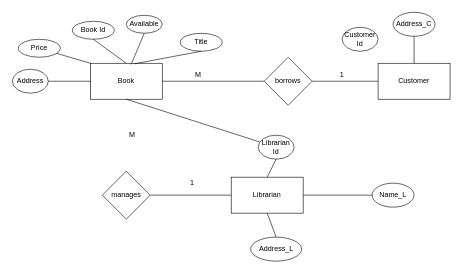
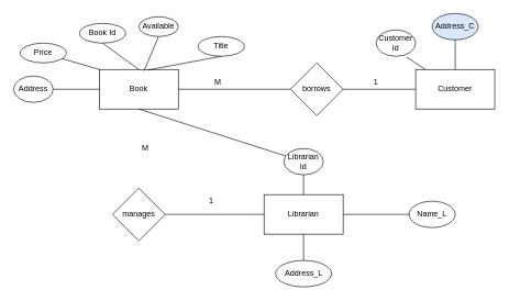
  <mxCell id="0" />
  <mxCell id="1" parent="0" />
  <mxCell id="2" value="Book" style="rounded=0;whiteSpace=wrap;html=1;" vertex="1" parent="1"><mxGeometry x="150" y="105" width="120" height="60" as="geometry" /></mxCell>
  <mxCell id="3" value="Customer" style="rounded=0;whiteSpace=wrap;html=1;" vertex="1" parent="1"><mxGeometry x="630" y="105" width="120" height="60" as="geometry" /></mxCell>
- <mxCell id="4" value="Librarian" style="rounded=0;whiteSpace=wrap;html=1;" vertex="1" parent="1"><mxGeometry x="385" y="295" width="120" height="60" as="geometry" /></mxCell>
+ <mxCell id="4" value="Librarian" style="rounded=0;whiteSpace=wrap;html=1;" vertex="1" parent="1"><mxGeometry x="400" y="295" width="120" height="60" as="geometry" /></mxCell>
  <mxCell id="5" value="manages" style="rhombus;whiteSpace=wrap;html=1;rounded=0;" vertex="1" parent="1"><mxGeometry x="170" y="285" width="80" height="80" as="geometry" /></mxCell>
  <mxCell id="6" value="" style="endArrow=none;html=1;entryX=0;entryY=0.5;entryDx=0;entryDy=0;exitX=1;exitY=0.5;exitDx=0;exitDy=0;" edge="1" parent="1" source="5" target="4"><mxGeometry width="50" height="50" relative="1" as="geometry"><mxPoint x="310" y="165" as="sourcePoint" /><mxPoint x="360" y="115" as="targetPoint" /><Array as="points" /></mxGeometry></mxCell>
  <mxCell id="7" value="" style="endArrow=none;html=1;exitX=0.5;exitY=1;exitDx=0;exitDy=0;" edge="1" parent="1" source="2" target="30"><mxGeometry width="50" height="50" relative="1" as="geometry"><mxPoint x="310" y="165" as="sourcePoint" /><mxPoint x="360" y="115" as="targetPoint" /></mxGeometry></mxCell>
  <mxCell id="8" value="1" style="text;html=1;strokeColor=none;fillColor=none;align=center;verticalAlign=middle;whiteSpace=wrap;rounded=0;" vertex="1" parent="1"><mxGeometry x="300" y="295" width="40" height="20" as="geometry" /></mxCell>
  <mxCell id="9" value="M" style="text;html=1;strokeColor=none;fillColor=none;align=center;verticalAlign=middle;whiteSpace=wrap;rounded=0;" vertex="1" parent="1"><mxGeometry x="200" y="215" width="40" height="20" as="geometry" /></mxCell>
  <mxCell id="10" value="borrows" style="rhombus;whiteSpace=wrap;html=1;rounded=0;" vertex="1" parent="1"><mxGeometry x="440" y="95" width="80" height="80" as="geometry" /></mxCell>
  <mxCell id="11" value="" style="endArrow=none;html=1;entryX=0;entryY=0.5;entryDx=0;entryDy=0;exitX=1;exitY=0.5;exitDx=0;exitDy=0;" edge="1" parent="1" source="2" target="10"><mxGeometry width="50" height="50" relative="1" as="geometry"><mxPoint x="310" y="165" as="sourcePoint" /><mxPoint x="360" y="115" as="targetPoint" /></mxGeometry></mxCell>
  <mxCell id="12" value="" style="endArrow=none;html=1;exitX=1;exitY=0.5;exitDx=0;exitDy=0;entryX=0;entryY=0.5;entryDx=0;entryDy=0;" edge="1" parent="1" source="10" target="3"><mxGeometry width="50" height="50" relative="1" as="geometry"><mxPoint x="445" y="175" as="sourcePoint" /><mxPoint x="495" y="125" as="targetPoint" /></mxGeometry></mxCell>
  <mxCell id="13" value="M" style="text;html=1;strokeColor=none;fillColor=none;align=center;verticalAlign=middle;whiteSpace=wrap;rounded=0;" vertex="1" parent="1"><mxGeometry x="310" y="115" width="40" height="20" as="geometry" /></mxCell>
  <mxCell id="14" value="1" style="text;html=1;strokeColor=none;fillColor=none;align=center;verticalAlign=middle;whiteSpace=wrap;rounded=0;" vertex="1" parent="1"><mxGeometry x="550" y="115" width="40" height="20" as="geometry" /></mxCell>
  <mxCell id="15" value="Available" style="ellipse;whiteSpace=wrap;html=1;rounded=0;" vertex="1" parent="1"><mxGeometry x="210" y="25" width="60" height="30" as="geometry" /></mxCell>
  <mxCell id="16" value="Book Id" style="ellipse;whiteSpace=wrap;html=1;" vertex="1" parent="1"><mxGeometry x="120" y="35" width="70" height="30" as="geometry" /></mxCell>
  <mxCell id="17" value="Title" style="ellipse;whiteSpace=wrap;html=1;rounded=0;" vertex="1" parent="1"><mxGeometry x="300" y="55" width="70" height="30" as="geometry" /></mxCell>
  <mxCell id="18" value="Price" style="ellipse;whiteSpace=wrap;html=1;" vertex="1" parent="1"><mxGeometry x="30" y="65" width="70" height="30" as="geometry" /></mxCell>
  <mxCell id="19" value="Customer Id" style="ellipse;whiteSpace=wrap;html=1;" vertex="1" parent="1"><mxGeometry x="570" y="45" width="60" height="40" as="geometry" /></mxCell>
  <mxCell id="20" value="Address" style="ellipse;whiteSpace=wrap;html=1;" vertex="1" parent="1"><mxGeometry x="20" y="115" width="60" height="40" as="geometry" /></mxCell>
  <mxCell id="21" value="" style="endArrow=none;html=1;" edge="1" parent="1" source="20"><mxGeometry width="50" height="50" relative="1" as="geometry"><mxPoint x="80" y="185" as="sourcePoint" /><mxPoint x="150.711" y="135" as="targetPoint" /></mxGeometry></mxCell>
  <mxCell id="22" value="" style="endArrow=none;html=1;entryX=0;entryY=0;entryDx=0;entryDy=0;" edge="1" parent="1" source="18" target="2"><mxGeometry width="50" height="50" relative="1" as="geometry"><mxPoint x="110" y="125" as="sourcePoint" /><mxPoint x="160" y="75" as="targetPoint" /></mxGeometry></mxCell>
  <mxCell id="23" value="" style="endArrow=none;html=1;exitX=0.5;exitY=1;exitDx=0;exitDy=0;entryX=0.5;entryY=0;entryDx=0;entryDy=0;" edge="1" parent="1" source="16" target="2"><mxGeometry width="50" height="50" relative="1" as="geometry"><mxPoint x="160" y="115" as="sourcePoint" /><mxPoint x="210" y="65" as="targetPoint" /></mxGeometry></mxCell>
  <mxCell id="24" value="" style="endArrow=none;html=1;entryX=0.5;entryY=1;entryDx=0;entryDy=0;exitX=0.567;exitY=0.033;exitDx=0;exitDy=0;exitPerimeter=0;" edge="1" parent="1" source="2" target="15"><mxGeometry width="50" height="50" relative="1" as="geometry"><mxPoint x="210" y="101" as="sourcePoint" /><mxPoint x="440" y="205" as="targetPoint" /><Array as="points" /></mxGeometry></mxCell>
  <mxCell id="25" value="" style="endArrow=none;html=1;entryX=0.5;entryY=1;entryDx=0;entryDy=0;exitX=0.608;exitY=0.017;exitDx=0;exitDy=0;exitPerimeter=0;" edge="1" parent="1" source="2" target="17"><mxGeometry width="50" height="50" relative="1" as="geometry"><mxPoint x="390" y="255" as="sourcePoint" /><mxPoint x="440" y="205" as="targetPoint" /></mxGeometry></mxCell>
- <mxCell id="26" value="Address_C" style="ellipse;whiteSpace=wrap;html=1;" vertex="1" parent="1"><mxGeometry x="655" y="20" width="70" height="40" as="geometry" /></mxCell>
+ <mxCell id="26" value="Address_C" style="ellipse;whiteSpace=wrap;html=1;fillColor=#dae8fc;" vertex="1" parent="1"><mxGeometry x="655" y="20" width="70" height="40" as="geometry" /></mxCell>
+ <mxCell id="27" value="" style="endArrow=none;html=1;exitX=0.767;exitY=1.025;exitDx=0;exitDy=0;exitPerimeter=0;" edge="1" parent="1" source="19" target="3"><mxGeometry width="50" height="50" relative="1" as="geometry"><mxPoint x="620" y="125" as="sourcePoint" /><mxPoint x="670" y="75" as="targetPoint" /></mxGeometry></mxCell>
  <mxCell id="28" value="" style="endArrow=none;html=1;entryX=0.5;entryY=1;entryDx=0;entryDy=0;exitX=0.5;exitY=0;exitDx=0;exitDy=0;" edge="1" parent="1" source="3" target="26"><mxGeometry width="50" height="50" relative="1" as="geometry"><mxPoint x="390" y="255" as="sourcePoint" /><mxPoint x="440" y="205" as="targetPoint" /></mxGeometry></mxCell>
  <mxCell id="29" value="Name_L" style="ellipse;whiteSpace=wrap;html=1;" vertex="1" parent="1"><mxGeometry x="620" y="305" width="70" height="40" as="geometry" /></mxCell>
  <mxCell id="30" value="Librarian Id" style="ellipse;whiteSpace=wrap;html=1;" vertex="1" parent="1"><mxGeometry x="430" y="225" width="60" height="40" as="geometry" /></mxCell>
  <mxCell id="31" value="Address_L" style="ellipse;whiteSpace=wrap;html=1;" vertex="1" parent="1"><mxGeometry x="417.5" y="395" width="85" height="40" as="geometry" /></mxCell>
  <mxCell id="32" value="" style="endArrow=none;html=1;entryX=0.5;entryY=1;entryDx=0;entryDy=0;exitX=0.5;exitY=0;exitDx=0;exitDy=0;" edge="1" parent="1" source="31" target="4"><mxGeometry width="50" height="50" relative="1" as="geometry"><mxPoint x="460" y="385" as="sourcePoint" /><mxPoint x="500" y="355" as="targetPoint" /></mxGeometry></mxCell>
  <mxCell id="33" value="" style="endArrow=none;html=1;entryX=0.5;entryY=0;entryDx=0;entryDy=0;exitX=0.5;exitY=1;exitDx=0;exitDy=0;" edge="1" parent="1" source="30" target="4"><mxGeometry width="50" height="50" relative="1" as="geometry"><mxPoint x="390" y="255" as="sourcePoint" /><mxPoint x="440" y="205" as="targetPoint" /></mxGeometry></mxCell>
  <mxCell id="34" value="" style="endArrow=none;html=1;exitX=0;exitY=0.5;exitDx=0;exitDy=0;entryX=1;entryY=0.5;entryDx=0;entryDy=0;" edge="1" parent="1" source="29" target="4"><mxGeometry width="50" height="50" relative="1" as="geometry"><mxPoint x="390" y="255" as="sourcePoint" /><mxPoint x="440" y="205" as="targetPoint" /></mxGeometry></mxCell>
